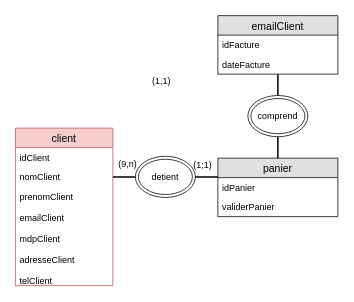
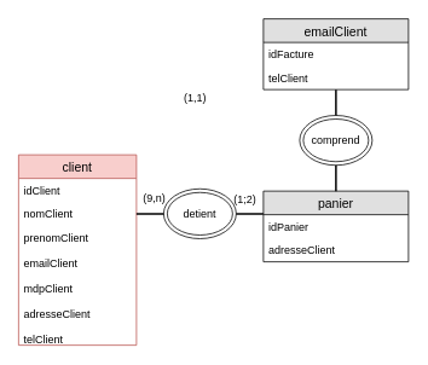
  <mxCell id="0" />
  <mxCell id="1" parent="0" />
  <mxCell id="2" value="client" style="swimlane;fontStyle=0;childLayout=stackLayout;horizontal=1;startSize=26;fillColor=#f8cecc;horizontalStack=0;resizeParent=1;resizeParentMax=0;resizeLast=0;collapsible=1;marginBottom=0;swimlaneFillColor=#ffffff;align=center;fontSize=14;strokeColor=#b85450;" vertex="1" parent="1"><mxGeometry x="20" y="170" width="130" height="210" as="geometry" /></mxCell>
  <mxCell id="3" value="idClient" style="text;strokeColor=none;fillColor=none;spacingLeft=4;spacingRight=4;overflow=hidden;rotatable=0;points=[[0,0.5],[1,0.5]];portConstraint=eastwest;fontSize=12;" vertex="1" parent="2"><mxGeometry y="26" width="130" height="26" as="geometry" /></mxCell>
  <mxCell id="4" value="nomClient" style="text;strokeColor=none;fillColor=none;spacingLeft=4;spacingRight=4;overflow=hidden;rotatable=0;points=[[0,0.5],[1,0.5]];portConstraint=eastwest;fontSize=12;" vertex="1" parent="2"><mxGeometry y="52" width="130" height="26" as="geometry" /></mxCell>
  <mxCell id="5" value="prenomClient&#10;&#10;emailClient&#10;&#10;mdpClient&#10;&#10;adresseClient&#10;&#10;telClient" style="text;strokeColor=none;fillColor=none;spacingLeft=4;spacingRight=4;overflow=hidden;rotatable=0;points=[[0,0.5],[1,0.5]];portConstraint=eastwest;fontSize=12;" vertex="1" parent="2"><mxGeometry y="78" width="130" height="132" as="geometry" /></mxCell>
  <mxCell id="6" value="panier" style="swimlane;fontStyle=0;childLayout=stackLayout;horizontal=1;startSize=26;fillColor=#e0e0e0;horizontalStack=0;resizeParent=1;resizeParentMax=0;resizeLast=0;collapsible=1;marginBottom=0;swimlaneFillColor=#ffffff;align=center;fontSize=14;" vertex="1" parent="1"><mxGeometry x="290" y="210" width="160" height="78" as="geometry" /></mxCell>
  <mxCell id="7" value="idPanier" style="text;strokeColor=none;fillColor=none;spacingLeft=4;spacingRight=4;overflow=hidden;rotatable=0;points=[[0,0.5],[1,0.5]];portConstraint=eastwest;fontSize=12;" vertex="1" parent="6"><mxGeometry y="26" width="160" height="26" as="geometry" /></mxCell>
- <mxCell id="8" value="validerPanier" style="text;strokeColor=none;fillColor=none;spacingLeft=4;spacingRight=4;overflow=hidden;rotatable=0;points=[[0,0.5],[1,0.5]];portConstraint=eastwest;fontSize=12;" vertex="1" parent="6"><mxGeometry y="52" width="160" height="26" as="geometry" /></mxCell>
+ <mxCell id="8" value="adresseClient" style="text;strokeColor=none;fillColor=none;spacingLeft=4;spacingRight=4;overflow=hidden;rotatable=0;points=[[0,0.5],[1,0.5]];portConstraint=eastwest;fontSize=12;" vertex="1" parent="6"><mxGeometry y="52" width="160" height="26" as="geometry" /></mxCell>
  <mxCell id="9" value="" style="line;strokeWidth=2;html=1;" vertex="1" parent="1"><mxGeometry x="150" y="230" width="140" height="10" as="geometry" /></mxCell>
  <mxCell id="10" value="detient" style="ellipse;shape=doubleEllipse;whiteSpace=wrap;html=1;" vertex="1" parent="1"><mxGeometry x="180" y="207.5" width="80" height="55" as="geometry" /></mxCell>
  <mxCell id="11" value="(9,n)" style="text;html=1;strokeColor=none;fillColor=none;align=center;verticalAlign=middle;whiteSpace=wrap;rounded=0;" vertex="1" parent="1"><mxGeometry x="150" y="207.5" width="40" height="20" as="geometry" /></mxCell>
- <mxCell id="12" value="(1;1)" style="text;html=1;strokeColor=none;fillColor=none;align=center;verticalAlign=middle;whiteSpace=wrap;rounded=0;" vertex="1" parent="1"><mxGeometry x="250" y="210" width="40" height="20" as="geometry" /></mxCell>
+ <mxCell id="12" value="(1;2)" style="text;html=1;strokeColor=none;fillColor=none;align=center;verticalAlign=middle;whiteSpace=wrap;rounded=0;" vertex="1" parent="1"><mxGeometry x="250" y="210" width="40" height="20" as="geometry" /></mxCell>
  <mxCell id="13" value="emailClient" style="swimlane;fontStyle=0;childLayout=stackLayout;horizontal=1;startSize=26;fillColor=#e0e0e0;horizontalStack=0;resizeParent=1;resizeParentMax=0;resizeLast=0;collapsible=1;marginBottom=0;swimlaneFillColor=#ffffff;align=center;fontSize=14;" vertex="1" parent="1"><mxGeometry x="290" y="20" width="160" height="78" as="geometry" /></mxCell>
  <mxCell id="14" value="idFacture" style="text;strokeColor=none;fillColor=none;spacingLeft=4;spacingRight=4;overflow=hidden;rotatable=0;points=[[0,0.5],[1,0.5]];portConstraint=eastwest;fontSize=12;" vertex="1" parent="13"><mxGeometry y="26" width="160" height="26" as="geometry" /></mxCell>
- <mxCell id="15" value="dateFacture" style="text;strokeColor=none;fillColor=none;spacingLeft=4;spacingRight=4;overflow=hidden;rotatable=0;points=[[0,0.5],[1,0.5]];portConstraint=eastwest;fontSize=12;" vertex="1" parent="13"><mxGeometry y="52" width="160" height="26" as="geometry" /></mxCell>
+ <mxCell id="15" value="telClient" style="text;strokeColor=none;fillColor=none;spacingLeft=4;spacingRight=4;overflow=hidden;rotatable=0;points=[[0,0.5],[1,0.5]];portConstraint=eastwest;fontSize=12;" vertex="1" parent="13"><mxGeometry y="52" width="160" height="26" as="geometry" /></mxCell>
  <mxCell id="16" value="" style="line;strokeWidth=2;direction=south;html=1;" vertex="1" parent="1"><mxGeometry x="365" y="98" width="10" height="112" as="geometry" /></mxCell>
  <mxCell id="17" value="comprend" style="ellipse;shape=doubleEllipse;whiteSpace=wrap;html=1;" vertex="1" parent="1"><mxGeometry x="330" y="126.5" width="80" height="55" as="geometry" /></mxCell>
  <mxCell id="18" value="(1,1)" style="text;html=1;strokeColor=none;fillColor=none;align=center;verticalAlign=middle;whiteSpace=wrap;rounded=0;" vertex="1" parent="1"><mxGeometry x="195" y="98" width="40" height="20" as="geometry" /></mxCell>
